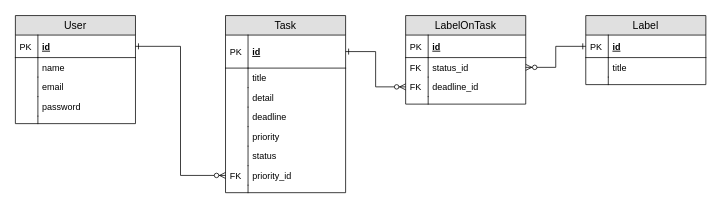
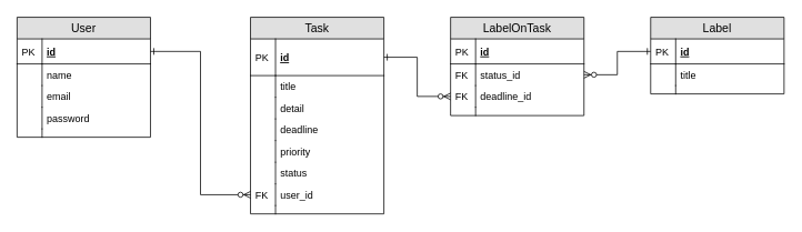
  <mxCell id="0" />
  <mxCell id="1" parent="0" />
  <mxCell id="2" value="User" style="swimlane;fontStyle=0;childLayout=stackLayout;horizontal=1;startSize=26;fillColor=#e0e0e0;horizontalStack=0;resizeParent=1;resizeParentMax=0;resizeLast=0;collapsible=1;marginBottom=0;swimlaneFillColor=#ffffff;align=center;fontSize=14;" parent="1" vertex="1"><mxGeometry x="20" y="20" width="160" height="144" as="geometry" /></mxCell>
  <mxCell id="3" value="id" style="shape=partialRectangle;top=0;left=0;right=0;bottom=1;align=left;verticalAlign=middle;fillColor=none;spacingLeft=34;spacingRight=4;overflow=hidden;rotatable=0;points=[[0,0.5],[1,0.5]];portConstraint=eastwest;dropTarget=0;fontStyle=5;fontSize=12;" parent="2" vertex="1"><mxGeometry y="26" width="160" height="30" as="geometry" /></mxCell>
  <mxCell id="4" value="PK" style="shape=partialRectangle;top=0;left=0;bottom=0;fillColor=none;align=left;verticalAlign=middle;spacingLeft=4;spacingRight=4;overflow=hidden;rotatable=0;points=[];portConstraint=eastwest;part=1;fontSize=12;" parent="3" vertex="1" connectable="0"><mxGeometry width="30" height="30" as="geometry" /></mxCell>
  <mxCell id="5" value="name" style="shape=partialRectangle;top=0;left=0;right=0;bottom=0;align=left;verticalAlign=top;fillColor=none;spacingLeft=34;spacingRight=4;overflow=hidden;rotatable=0;points=[[0,0.5],[1,0.5]];portConstraint=eastwest;dropTarget=0;fontSize=12;" parent="2" vertex="1"><mxGeometry y="56" width="160" height="26" as="geometry" /></mxCell>
  <mxCell id="6" value="" style="shape=partialRectangle;top=0;left=0;bottom=0;fillColor=none;align=left;verticalAlign=top;spacingLeft=4;spacingRight=4;overflow=hidden;rotatable=0;points=[];portConstraint=eastwest;part=1;fontSize=12;" parent="5" vertex="1" connectable="0"><mxGeometry width="30" height="26" as="geometry" /></mxCell>
  <mxCell id="7" value="email" style="shape=partialRectangle;top=0;left=0;right=0;bottom=0;align=left;verticalAlign=top;fillColor=none;spacingLeft=34;spacingRight=4;overflow=hidden;rotatable=0;points=[[0,0.5],[1,0.5]];portConstraint=eastwest;dropTarget=0;fontSize=12;" parent="2" vertex="1"><mxGeometry y="82" width="160" height="26" as="geometry" /></mxCell>
  <mxCell id="8" value="" style="shape=partialRectangle;top=0;left=0;bottom=0;fillColor=none;align=left;verticalAlign=top;spacingLeft=4;spacingRight=4;overflow=hidden;rotatable=0;points=[];portConstraint=eastwest;part=1;fontSize=12;" parent="7" vertex="1" connectable="0"><mxGeometry width="30" height="26" as="geometry" /></mxCell>
  <mxCell id="9" value="password" style="shape=partialRectangle;top=0;left=0;right=0;bottom=0;align=left;verticalAlign=top;fillColor=none;spacingLeft=34;spacingRight=4;overflow=hidden;rotatable=0;points=[[0,0.5],[1,0.5]];portConstraint=eastwest;dropTarget=0;fontSize=12;" parent="2" vertex="1"><mxGeometry y="108" width="160" height="26" as="geometry" /></mxCell>
  <mxCell id="10" value="" style="shape=partialRectangle;top=0;left=0;bottom=0;fillColor=none;align=left;verticalAlign=top;spacingLeft=4;spacingRight=4;overflow=hidden;rotatable=0;points=[];portConstraint=eastwest;part=1;fontSize=12;" parent="9" vertex="1" connectable="0"><mxGeometry width="30" height="26" as="geometry" /></mxCell>
  <mxCell id="11" value="" style="shape=partialRectangle;top=0;left=0;right=0;bottom=0;align=left;verticalAlign=top;fillColor=none;spacingLeft=34;spacingRight=4;overflow=hidden;rotatable=0;points=[[0,0.5],[1,0.5]];portConstraint=eastwest;dropTarget=0;fontSize=12;" parent="2" vertex="1"><mxGeometry y="134" width="160" height="10" as="geometry" /></mxCell>
  <mxCell id="12" value="" style="shape=partialRectangle;top=0;left=0;bottom=0;fillColor=none;align=left;verticalAlign=top;spacingLeft=4;spacingRight=4;overflow=hidden;rotatable=0;points=[];portConstraint=eastwest;part=1;fontSize=12;" parent="11" vertex="1" connectable="0"><mxGeometry width="30" height="10" as="geometry" /></mxCell>
  <mxCell id="13" value="Task" style="swimlane;fontStyle=0;childLayout=stackLayout;horizontal=1;startSize=26;fillColor=#e0e0e0;horizontalStack=0;resizeParent=1;resizeParentMax=0;resizeLast=0;collapsible=1;marginBottom=0;swimlaneFillColor=#ffffff;align=center;fontSize=14;" parent="1" vertex="1"><mxGeometry x="300" y="20" width="160" height="236" as="geometry" /></mxCell>
  <mxCell id="14" value="id" style="shape=partialRectangle;top=0;left=0;right=0;bottom=1;align=left;verticalAlign=middle;fillColor=none;spacingLeft=34;spacingRight=4;overflow=hidden;rotatable=0;points=[[0,0.5],[1,0.5]];portConstraint=eastwest;dropTarget=0;fontStyle=5;fontSize=12;" parent="13" vertex="1"><mxGeometry y="26" width="160" height="44" as="geometry" /></mxCell>
  <mxCell id="15" value="PK" style="shape=partialRectangle;top=0;left=0;bottom=0;fillColor=none;align=left;verticalAlign=middle;spacingLeft=4;spacingRight=4;overflow=hidden;rotatable=0;points=[];portConstraint=eastwest;part=1;fontSize=12;" parent="14" vertex="1" connectable="0"><mxGeometry width="30" height="44" as="geometry" /></mxCell>
  <mxCell id="16" value="title" style="shape=partialRectangle;top=0;left=0;right=0;bottom=0;align=left;verticalAlign=top;fillColor=none;spacingLeft=34;spacingRight=4;overflow=hidden;rotatable=0;points=[[0,0.5],[1,0.5]];portConstraint=eastwest;dropTarget=0;fontSize=12;" parent="13" vertex="1"><mxGeometry y="70" width="160" height="26" as="geometry" /></mxCell>
  <mxCell id="17" value="" style="shape=partialRectangle;top=0;left=0;bottom=0;fillColor=none;align=left;verticalAlign=top;spacingLeft=4;spacingRight=4;overflow=hidden;rotatable=0;points=[];portConstraint=eastwest;part=1;fontSize=12;" parent="16" vertex="1" connectable="0"><mxGeometry width="30" height="26" as="geometry" /></mxCell>
  <mxCell id="18" value="detail" style="shape=partialRectangle;top=0;left=0;right=0;bottom=0;align=left;verticalAlign=top;fillColor=none;spacingLeft=34;spacingRight=4;overflow=hidden;rotatable=0;points=[[0,0.5],[1,0.5]];portConstraint=eastwest;dropTarget=0;fontSize=12;" parent="13" vertex="1"><mxGeometry y="96" width="160" height="26" as="geometry" /></mxCell>
  <mxCell id="19" value="" style="shape=partialRectangle;top=0;left=0;bottom=0;fillColor=none;align=left;verticalAlign=top;spacingLeft=4;spacingRight=4;overflow=hidden;rotatable=0;points=[];portConstraint=eastwest;part=1;fontSize=12;" parent="18" vertex="1" connectable="0"><mxGeometry width="30" height="26" as="geometry" /></mxCell>
  <mxCell id="20" value="deadline" style="shape=partialRectangle;top=0;left=0;right=0;bottom=0;align=left;verticalAlign=top;fillColor=none;spacingLeft=34;spacingRight=4;overflow=hidden;rotatable=0;points=[[0,0.5],[1,0.5]];portConstraint=eastwest;dropTarget=0;fontSize=12;" parent="13" vertex="1"><mxGeometry y="122" width="160" height="26" as="geometry" /></mxCell>
  <mxCell id="21" value="" style="shape=partialRectangle;top=0;left=0;bottom=0;fillColor=none;align=left;verticalAlign=top;spacingLeft=4;spacingRight=4;overflow=hidden;rotatable=0;points=[];portConstraint=eastwest;part=1;fontSize=12;" parent="20" vertex="1" connectable="0"><mxGeometry width="30" height="26" as="geometry" /></mxCell>
  <mxCell id="22" value="priority" style="shape=partialRectangle;top=0;left=0;right=0;bottom=0;align=left;verticalAlign=top;fillColor=none;spacingLeft=34;spacingRight=4;overflow=hidden;rotatable=0;points=[[0,0.5],[1,0.5]];portConstraint=eastwest;dropTarget=0;fontSize=12;" parent="13" vertex="1"><mxGeometry y="148" width="160" height="26" as="geometry" /></mxCell>
  <mxCell id="23" value="" style="shape=partialRectangle;top=0;left=0;bottom=0;fillColor=none;align=left;verticalAlign=top;spacingLeft=4;spacingRight=4;overflow=hidden;rotatable=0;points=[];portConstraint=eastwest;part=1;fontSize=12;" parent="22" vertex="1" connectable="0"><mxGeometry width="30" height="26" as="geometry" /></mxCell>
  <mxCell id="24" value="status" style="shape=partialRectangle;top=0;left=0;right=0;bottom=0;align=left;verticalAlign=top;fillColor=none;spacingLeft=34;spacingRight=4;overflow=hidden;rotatable=0;points=[[0,0.5],[1,0.5]];portConstraint=eastwest;dropTarget=0;fontSize=12;" parent="13" vertex="1"><mxGeometry y="174" width="160" height="26" as="geometry" /></mxCell>
  <mxCell id="25" value="" style="shape=partialRectangle;top=0;left=0;bottom=0;fillColor=none;align=left;verticalAlign=top;spacingLeft=4;spacingRight=4;overflow=hidden;rotatable=0;points=[];portConstraint=eastwest;part=1;fontSize=12;" parent="24" vertex="1" connectable="0"><mxGeometry width="30" height="26" as="geometry" /></mxCell>
- <mxCell id="26" value="priority_id" style="shape=partialRectangle;top=0;left=0;right=0;bottom=0;align=left;verticalAlign=top;fillColor=none;spacingLeft=34;spacingRight=4;overflow=hidden;rotatable=0;points=[[0,0.5],[1,0.5]];portConstraint=eastwest;dropTarget=0;fontSize=12;" parent="13" vertex="1"><mxGeometry y="200" width="160" height="26" as="geometry" /></mxCell>
+ <mxCell id="26" value="user_id" style="shape=partialRectangle;top=0;left=0;right=0;bottom=0;align=left;verticalAlign=top;fillColor=none;spacingLeft=34;spacingRight=4;overflow=hidden;rotatable=0;points=[[0,0.5],[1,0.5]];portConstraint=eastwest;dropTarget=0;fontSize=12;" parent="13" vertex="1"><mxGeometry y="200" width="160" height="26" as="geometry" /></mxCell>
  <mxCell id="27" value="FK" style="shape=partialRectangle;top=0;left=0;bottom=0;fillColor=none;align=left;verticalAlign=top;spacingLeft=4;spacingRight=4;overflow=hidden;rotatable=0;points=[];portConstraint=eastwest;part=1;fontSize=12;" parent="26" vertex="1" connectable="0"><mxGeometry width="30" height="26" as="geometry" /></mxCell>
  <mxCell id="28" value="" style="shape=partialRectangle;top=0;left=0;right=0;bottom=0;align=left;verticalAlign=top;fillColor=none;spacingLeft=34;spacingRight=4;overflow=hidden;rotatable=0;points=[[0,0.5],[1,0.5]];portConstraint=eastwest;dropTarget=0;fontSize=12;" parent="13" vertex="1"><mxGeometry y="226" width="160" height="10" as="geometry" /></mxCell>
  <mxCell id="29" value="" style="shape=partialRectangle;top=0;left=0;bottom=0;fillColor=none;align=left;verticalAlign=top;spacingLeft=4;spacingRight=4;overflow=hidden;rotatable=0;points=[];portConstraint=eastwest;part=1;fontSize=12;" parent="28" vertex="1" connectable="0"><mxGeometry width="30" height="10" as="geometry" /></mxCell>
  <mxCell id="30" value="Label" style="swimlane;fontStyle=0;childLayout=stackLayout;horizontal=1;startSize=26;fillColor=#e0e0e0;horizontalStack=0;resizeParent=1;resizeParentMax=0;resizeLast=0;collapsible=1;marginBottom=0;swimlaneFillColor=#ffffff;align=center;fontSize=14;" parent="1" vertex="1"><mxGeometry x="780" y="20" width="160" height="92" as="geometry" /></mxCell>
  <mxCell id="31" value="id" style="shape=partialRectangle;top=0;left=0;right=0;bottom=1;align=left;verticalAlign=middle;fillColor=none;spacingLeft=34;spacingRight=4;overflow=hidden;rotatable=0;points=[[0,0.5],[1,0.5]];portConstraint=eastwest;dropTarget=0;fontStyle=5;fontSize=12;" parent="30" vertex="1"><mxGeometry y="26" width="160" height="30" as="geometry" /></mxCell>
  <mxCell id="32" value="PK" style="shape=partialRectangle;top=0;left=0;bottom=0;fillColor=none;align=left;verticalAlign=middle;spacingLeft=4;spacingRight=4;overflow=hidden;rotatable=0;points=[];portConstraint=eastwest;part=1;fontSize=12;" parent="31" vertex="1" connectable="0"><mxGeometry width="30" height="30" as="geometry" /></mxCell>
  <mxCell id="33" value="title" style="shape=partialRectangle;top=0;left=0;right=0;bottom=0;align=left;verticalAlign=top;fillColor=none;spacingLeft=34;spacingRight=4;overflow=hidden;rotatable=0;points=[[0,0.5],[1,0.5]];portConstraint=eastwest;dropTarget=0;fontSize=12;" parent="30" vertex="1"><mxGeometry y="56" width="160" height="26" as="geometry" /></mxCell>
  <mxCell id="34" value="" style="shape=partialRectangle;top=0;left=0;bottom=0;fillColor=none;align=left;verticalAlign=top;spacingLeft=4;spacingRight=4;overflow=hidden;rotatable=0;points=[];portConstraint=eastwest;part=1;fontSize=12;" parent="33" vertex="1" connectable="0"><mxGeometry width="30" height="26" as="geometry" /></mxCell>
  <mxCell id="35" value="" style="shape=partialRectangle;top=0;left=0;right=0;bottom=0;align=left;verticalAlign=top;fillColor=none;spacingLeft=34;spacingRight=4;overflow=hidden;rotatable=0;points=[[0,0.5],[1,0.5]];portConstraint=eastwest;dropTarget=0;fontSize=12;" parent="30" vertex="1"><mxGeometry y="82" width="160" height="10" as="geometry" /></mxCell>
  <mxCell id="36" value="" style="shape=partialRectangle;top=0;left=0;bottom=0;fillColor=none;align=left;verticalAlign=top;spacingLeft=4;spacingRight=4;overflow=hidden;rotatable=0;points=[];portConstraint=eastwest;part=1;fontSize=12;" parent="35" vertex="1" connectable="0"><mxGeometry width="30" height="10" as="geometry" /></mxCell>
  <mxCell id="37" style="edgeStyle=orthogonalEdgeStyle;rounded=0;orthogonalLoop=1;jettySize=auto;html=1;entryX=0;entryY=0.5;entryDx=0;entryDy=0;startArrow=ERone;startFill=0;endArrow=ERzeroToMany;endFill=1;" parent="1" source="3" target="26" edge="1"><mxGeometry relative="1" as="geometry" /></mxCell>
  <mxCell id="38" value="LabelOnTask" style="swimlane;fontStyle=0;childLayout=stackLayout;horizontal=1;startSize=26;fillColor=#e0e0e0;horizontalStack=0;resizeParent=1;resizeParentMax=0;resizeLast=0;collapsible=1;marginBottom=0;swimlaneFillColor=#ffffff;align=center;fontSize=14;" vertex="1" parent="1"><mxGeometry x="540" y="20" width="160" height="118" as="geometry" /></mxCell>
  <mxCell id="39" value="id" style="shape=partialRectangle;top=0;left=0;right=0;bottom=1;align=left;verticalAlign=middle;fillColor=none;spacingLeft=34;spacingRight=4;overflow=hidden;rotatable=0;points=[[0,0.5],[1,0.5]];portConstraint=eastwest;dropTarget=0;fontStyle=5;fontSize=12;" vertex="1" parent="38"><mxGeometry y="26" width="160" height="30" as="geometry" /></mxCell>
  <mxCell id="40" value="PK" style="shape=partialRectangle;top=0;left=0;bottom=0;fillColor=none;align=left;verticalAlign=middle;spacingLeft=4;spacingRight=4;overflow=hidden;rotatable=0;points=[];portConstraint=eastwest;part=1;fontSize=12;" vertex="1" connectable="0" parent="39"><mxGeometry width="30" height="30" as="geometry" /></mxCell>
  <mxCell id="41" value="status_id" style="shape=partialRectangle;top=0;left=0;right=0;bottom=0;align=left;verticalAlign=top;fillColor=none;spacingLeft=34;spacingRight=4;overflow=hidden;rotatable=0;points=[[0,0.5],[1,0.5]];portConstraint=eastwest;dropTarget=0;fontSize=12;" vertex="1" parent="38"><mxGeometry y="56" width="160" height="26" as="geometry" /></mxCell>
  <mxCell id="42" value="FK" style="shape=partialRectangle;top=0;left=0;bottom=0;fillColor=none;align=left;verticalAlign=top;spacingLeft=4;spacingRight=4;overflow=hidden;rotatable=0;points=[];portConstraint=eastwest;part=1;fontSize=12;" vertex="1" connectable="0" parent="41"><mxGeometry width="30" height="26" as="geometry" /></mxCell>
  <mxCell id="43" value="deadline_id" style="shape=partialRectangle;top=0;left=0;right=0;bottom=0;align=left;verticalAlign=top;fillColor=none;spacingLeft=34;spacingRight=4;overflow=hidden;rotatable=0;points=[[0,0.5],[1,0.5]];portConstraint=eastwest;dropTarget=0;fontSize=12;" vertex="1" parent="38"><mxGeometry y="82" width="160" height="26" as="geometry" /></mxCell>
  <mxCell id="44" value="FK" style="shape=partialRectangle;top=0;left=0;bottom=0;fillColor=none;align=left;verticalAlign=top;spacingLeft=4;spacingRight=4;overflow=hidden;rotatable=0;points=[];portConstraint=eastwest;part=1;fontSize=12;" vertex="1" connectable="0" parent="43"><mxGeometry width="30" height="26" as="geometry" /></mxCell>
  <mxCell id="45" value="" style="shape=partialRectangle;top=0;left=0;right=0;bottom=0;align=left;verticalAlign=top;fillColor=none;spacingLeft=34;spacingRight=4;overflow=hidden;rotatable=0;points=[[0,0.5],[1,0.5]];portConstraint=eastwest;dropTarget=0;fontSize=12;" vertex="1" parent="38"><mxGeometry y="108" width="160" height="10" as="geometry" /></mxCell>
  <mxCell id="46" value="" style="shape=partialRectangle;top=0;left=0;bottom=0;fillColor=none;align=left;verticalAlign=top;spacingLeft=4;spacingRight=4;overflow=hidden;rotatable=0;points=[];portConstraint=eastwest;part=1;fontSize=12;" vertex="1" connectable="0" parent="45"><mxGeometry width="30" height="10" as="geometry" /></mxCell>
  <mxCell id="47" style="edgeStyle=orthogonalEdgeStyle;rounded=0;orthogonalLoop=1;jettySize=auto;html=1;entryX=0;entryY=0.5;entryDx=0;entryDy=0;startArrow=ERone;startFill=0;endArrow=ERzeroToMany;endFill=1;" edge="1" parent="1" source="14" target="43"><mxGeometry relative="1" as="geometry"><mxPoint x="560" y="275" as="targetPoint" /></mxGeometry></mxCell>
  <mxCell id="48" style="edgeStyle=orthogonalEdgeStyle;rounded=0;orthogonalLoop=1;jettySize=auto;html=1;entryX=1;entryY=0.5;entryDx=0;entryDy=0;startArrow=ERone;startFill=0;endArrow=ERzeroToMany;endFill=1;" edge="1" parent="1" source="31" target="41"><mxGeometry relative="1" as="geometry" /></mxCell>
